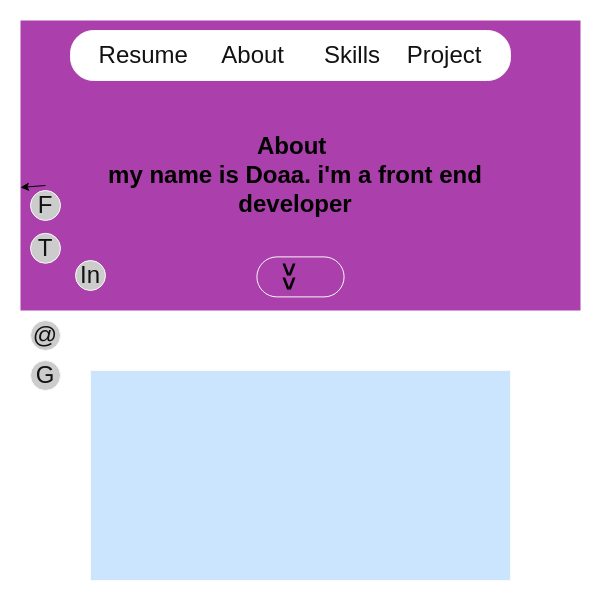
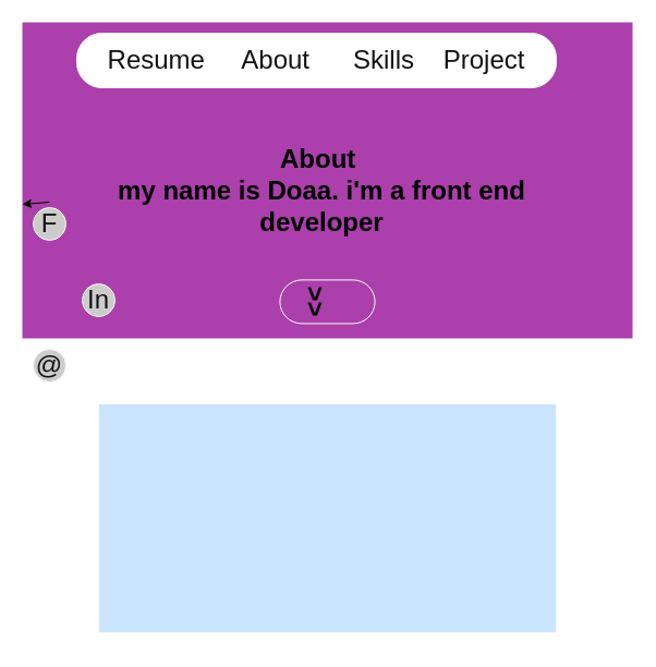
  <mxCell id="0" />
  <mxCell id="1" parent="0" />
  <mxCell id="2" value="" style="whiteSpace=wrap;html=1;aspect=fixed;strokeColor=#FFFFFF;fillColor=#FFFFFF;" parent="1" vertex="1"><mxGeometry x="20" y="30" width="560" height="560" as="geometry" /></mxCell>
  <mxCell id="3" value="" style="rounded=0;whiteSpace=wrap;html=1;strokeColor=none;fillColor=#AB3FAB;" parent="1" vertex="1"><mxGeometry x="20" y="20" width="560" height="290" as="geometry" /></mxCell>
  <mxCell id="4" value="&lt;font style=&quot;font-size: 24px&quot;&gt;&lt;b&gt;About&amp;nbsp;&lt;br&gt;my name is Doaa. i'm a front end developer&lt;/b&gt;&lt;/font&gt;" style="text;html=1;strokeColor=none;fillColor=none;align=center;verticalAlign=middle;whiteSpace=wrap;rounded=0;" parent="1" vertex="1"><mxGeometry x="80" y="105" width="430" height="140" as="geometry" /></mxCell>
  <mxCell id="5" value="&lt;h2&gt;&lt;span style=&quot;background-color: rgb(171 , 63 , 171)&quot;&gt;&lt;font style=&quot;font-size: 24px&quot;&gt;&amp;gt;&amp;gt;&lt;/font&gt;&lt;/span&gt;&lt;/h2&gt;" style="rounded=1;whiteSpace=wrap;html=1;fontSize=36;strokeColor=#FAFAFA;fillColor=#AB3FAB;rotation=90;align=center;arcSize=50;" parent="1" vertex="1"><mxGeometry x="280" y="232.81" width="40" height="87.19" as="geometry" /></mxCell>
  <mxCell id="6" style="edgeStyle=none;html=1;fontSize=24;fontColor=#121212;" parent="1" target="3" edge="1"><mxGeometry relative="1" as="geometry"><mxPoint x="45" y="185" as="sourcePoint" /></mxGeometry></mxCell>
  <mxCell id="7" value="&lt;font color=&quot;#121212&quot;&gt;F&lt;/font&gt;" style="ellipse;whiteSpace=wrap;html=1;aspect=fixed;fontSize=24;strokeColor=#FAFAFA;fillColor=#CCCCCC;" parent="1" vertex="1"><mxGeometry x="30" y="190" width="30" height="30" as="geometry" /></mxCell>
- <mxCell id="8" value="&lt;font color=&quot;#121212&quot;&gt;T&lt;/font&gt;" style="ellipse;whiteSpace=wrap;html=1;aspect=fixed;fontSize=24;strokeColor=#FAFAFA;fillColor=#CCCCCC;" parent="1" vertex="1"><mxGeometry x="30" y="232.81" width="30" height="30" as="geometry" /></mxCell>
  <mxCell id="9" value="&lt;font color=&quot;#121212&quot;&gt;In&lt;/font&gt;" style="ellipse;whiteSpace=wrap;html=1;aspect=fixed;fontSize=24;strokeColor=#FAFAFA;fillColor=#CCCCCC;" parent="1" vertex="1"><mxGeometry x="75" y="260" width="30" height="30" as="geometry" /></mxCell>
  <mxCell id="10" value="&lt;font color=&quot;#121212&quot;&gt;@&lt;/font&gt;" style="ellipse;whiteSpace=wrap;html=1;aspect=fixed;fontSize=24;strokeColor=#FAFAFA;fillColor=#CCCCCC;" parent="1" vertex="1"><mxGeometry x="30" y="320" width="30" height="30" as="geometry" /></mxCell>
- <mxCell id="11" value="&lt;font color=&quot;#121212&quot;&gt;G&lt;/font&gt;" style="ellipse;whiteSpace=wrap;html=1;aspect=fixed;fontSize=24;strokeColor=#FAFAFA;fillColor=#CCCCCC;" parent="1" vertex="1"><mxGeometry x="30" y="360" width="30" height="30" as="geometry" /></mxCell>
  <mxCell id="12" value="" style="rounded=0;whiteSpace=wrap;html=1;fontSize=24;fontColor=#121212;strokeColor=#FAFAFA;fillColor=#CCE5FF;" parent="1" vertex="1"><mxGeometry x="90" y="370" width="420" height="210" as="geometry" /></mxCell>
  <mxCell id="13" value="&lt;span&gt;Resume&amp;nbsp; &amp;nbsp; &amp;nbsp;About&amp;nbsp; &amp;nbsp; &amp;nbsp; Skills&amp;nbsp; &amp;nbsp; Project&lt;/span&gt;" style="rounded=1;whiteSpace=wrap;html=1;fontSize=24;fontColor=#121212;strokeColor=#FAFAFA;fillColor=#FFFFFF;arcSize=46;" parent="1" vertex="1"><mxGeometry x="70" y="30" width="440" height="50" as="geometry" /></mxCell>
